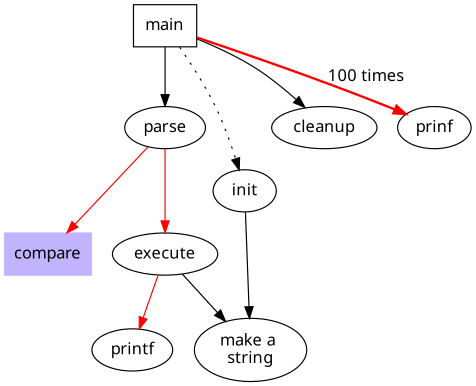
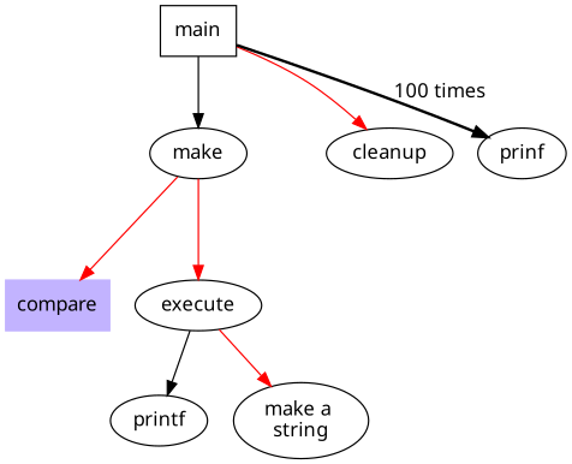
  digraph {
    fontname="Noto Sans"
    node [fontname="Noto Sans"]
    edge [fontname="Noto Sans"]
    main [shape=box]
-   parse
-   init
+   parse [label=make]
    cleanup
    prinf
    execute
    compare [color=".7 .3 1.0" shape=box style=filled]
    n8 [label="make a \nstring"]
    printf
    main -> parse [weight=8]
-   main -> init [style=dotted]
-   main -> cleanup
-   main -> prinf [color=red label="100 times" style=bold]
+   main -> cleanup [color=red]
+   main -> prinf [color=black label="100 times" style=bold]
    parse -> execute [color=red]
    parse -> compare [color=red]
-   init -> n8
-   execute -> n8
-   execute -> printf [color=red]
+   execute -> n8 [color=red]
+   execute -> printf
  }
